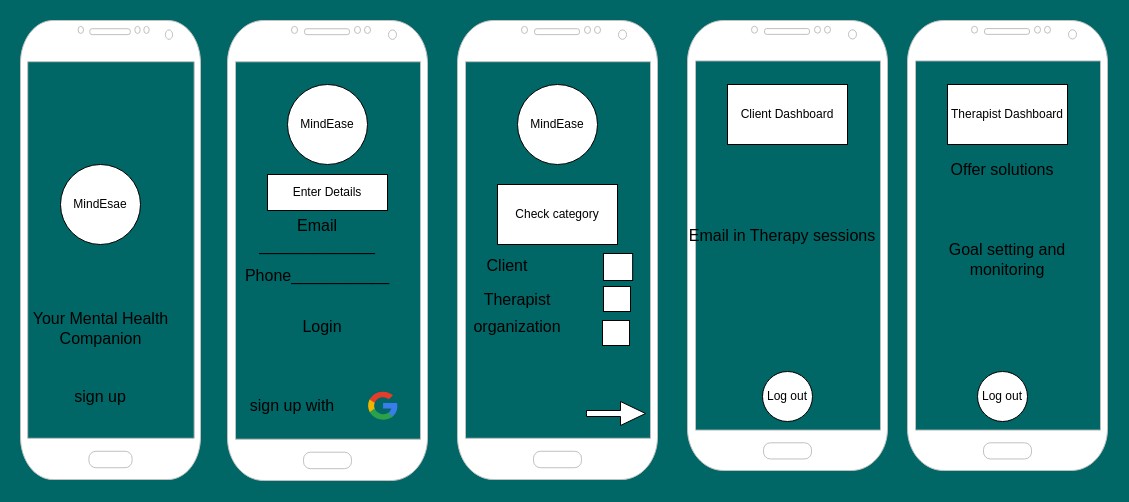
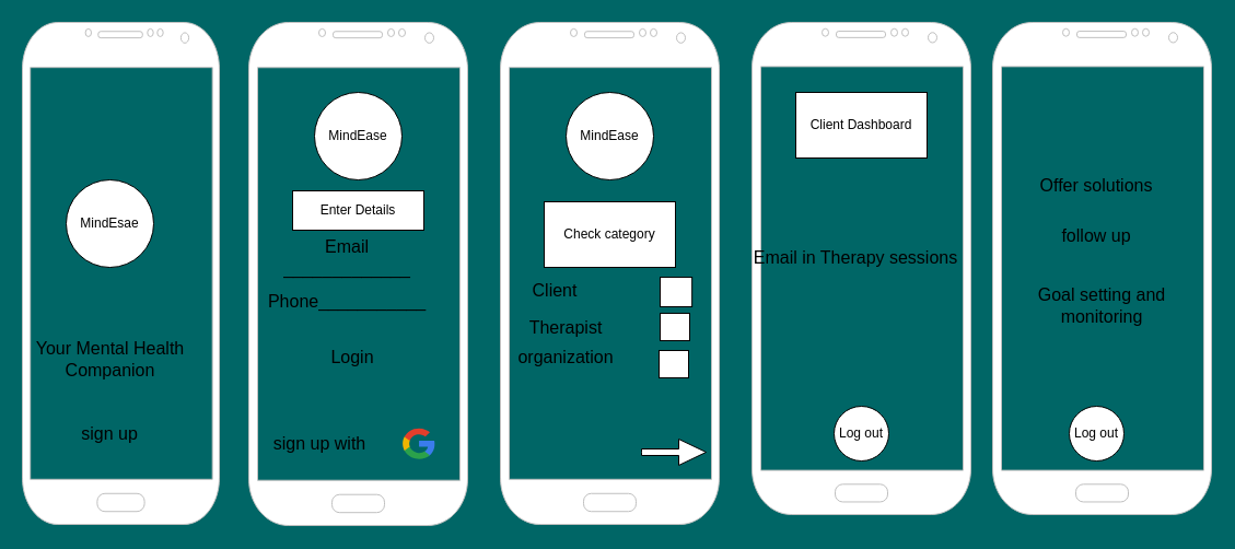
  <mxCell id="0" />
  <mxCell id="1" parent="0" />
  <mxCell id="2" value="" style="verticalLabelPosition=bottom;verticalAlign=top;html=1;shadow=0;dashed=0;strokeWidth=1;shape=mxgraph.android.phone2;strokeColor=#c0c0c0;" vertex="1" parent="1"><mxGeometry x="20" y="20" width="180" height="459" as="geometry" /></mxCell>
  <mxCell id="3" value="MindEsae" style="ellipse;whiteSpace=wrap;html=1;aspect=fixed;" vertex="1" parent="1"><mxGeometry x="60" y="164" width="80" height="80" as="geometry" /></mxCell>
  <mxCell id="4" value="" style="verticalLabelPosition=bottom;verticalAlign=top;html=1;shadow=0;dashed=0;strokeWidth=1;shape=mxgraph.android.phone2;strokeColor=#c0c0c0;" vertex="1" parent="1"><mxGeometry x="457" y="20" width="200" height="459" as="geometry" /></mxCell>
  <mxCell id="5" value="MindEase" style="ellipse;whiteSpace=wrap;html=1;aspect=fixed;" vertex="1" parent="1"><mxGeometry x="517" y="84" width="80" height="80" as="geometry" /></mxCell>
  <mxCell id="6" value="Your Mental Health Companion" style="text;html=1;align=center;verticalAlign=middle;whiteSpace=wrap;rounded=0;fontSize=16;" vertex="1" parent="1"><mxGeometry x="23.5" y="274" width="153" height="107" as="geometry" /></mxCell>
  <mxCell id="7" value="sign up" style="text;html=1;align=center;verticalAlign=middle;whiteSpace=wrap;rounded=0;fontSize=16;" vertex="1" parent="1"><mxGeometry x="70" y="381" width="60" height="30" as="geometry" /></mxCell>
  <mxCell id="8" value="Check category" style="rounded=0;whiteSpace=wrap;html=1;" vertex="1" parent="1"><mxGeometry x="497" y="184" width="120" height="60" as="geometry" /></mxCell>
  <mxCell id="9" value="" style="rounded=0;whiteSpace=wrap;html=1;" vertex="1" parent="1"><mxGeometry x="603" y="253" width="29.16" height="27" as="geometry" /></mxCell>
  <mxCell id="10" value="" style="rounded=0;whiteSpace=wrap;html=1;" vertex="1" parent="1"><mxGeometry x="603" y="286" width="27" height="25" as="geometry" /></mxCell>
  <mxCell id="11" value="Client" style="text;html=1;align=center;verticalAlign=middle;whiteSpace=wrap;rounded=0;fontSize=16;" vertex="1" parent="1"><mxGeometry x="477" y="252" width="60" height="26" as="geometry" /></mxCell>
  <mxCell id="12" value="Therapist" style="text;html=1;align=center;verticalAlign=middle;whiteSpace=wrap;rounded=0;fontSize=16;" vertex="1" parent="1"><mxGeometry x="467" y="283.5" width="100" height="30" as="geometry" /></mxCell>
  <mxCell id="13" value="" style="html=1;shadow=0;dashed=0;align=center;verticalAlign=middle;shape=mxgraph.arrows2.arrow;dy=0.75;dx=25;notch=0;" vertex="1" parent="1"><mxGeometry x="586" y="401" width="59" height="24" as="geometry" /></mxCell>
  <mxCell id="14" value="" style="verticalLabelPosition=bottom;verticalAlign=top;html=1;shadow=0;dashed=0;strokeWidth=1;shape=mxgraph.android.phone2;strokeColor=#c0c0c0;" vertex="1" parent="1"><mxGeometry x="227" y="20" width="200" height="460" as="geometry" /></mxCell>
  <mxCell id="15" value="MindEase" style="ellipse;whiteSpace=wrap;html=1;aspect=fixed;" vertex="1" parent="1"><mxGeometry x="287" y="84" width="80" height="80" as="geometry" /></mxCell>
  <mxCell id="16" value="Enter Details" style="rounded=0;whiteSpace=wrap;html=1;" vertex="1" parent="1"><mxGeometry x="267" y="174" width="120" height="36" as="geometry" /></mxCell>
  <mxCell id="17" value="Email&lt;div&gt;_____________&lt;/div&gt;" style="text;html=1;align=center;verticalAlign=middle;whiteSpace=wrap;rounded=0;fontSize=16;" vertex="1" parent="1"><mxGeometry x="287" y="220" width="60" height="30" as="geometry" /></mxCell>
  <mxCell id="18" value="Phone___________" style="text;html=1;align=center;verticalAlign=middle;whiteSpace=wrap;rounded=0;fontSize=16;" vertex="1" parent="1"><mxGeometry x="287" y="260" width="60" height="30" as="geometry" /></mxCell>
  <mxCell id="19" value="Login" style="text;html=1;align=center;verticalAlign=middle;whiteSpace=wrap;rounded=0;fontSize=16;" vertex="1" parent="1"><mxGeometry x="297" y="311" width="50" height="30" as="geometry" /></mxCell>
  <mxCell id="20" value="" style="group" connectable="0" vertex="1" parent="1"><mxGeometry x="247" y="390" width="150" height="30" as="geometry" /></mxCell>
  <mxCell id="21" value="sign up with" style="text;html=1;align=center;verticalAlign=middle;whiteSpace=wrap;rounded=0;fontSize=16;" vertex="1" parent="20"><mxGeometry width="90" height="30" as="geometry" /></mxCell>
  <mxCell id="22" value="" style="dashed=0;outlineConnect=0;html=1;align=center;labelPosition=center;verticalLabelPosition=bottom;verticalAlign=top;shape=mxgraph.weblogos.google" vertex="1" parent="20"><mxGeometry x="120" width="30" height="30" as="geometry" /></mxCell>
  <mxCell id="23" value="organization" style="text;html=1;align=center;verticalAlign=middle;whiteSpace=wrap;rounded=0;fontSize=16;" vertex="1" parent="1"><mxGeometry x="487" y="311" width="60" height="30" as="geometry" /></mxCell>
  <mxCell id="24" value="" style="rounded=0;whiteSpace=wrap;html=1;" vertex="1" parent="1"><mxGeometry x="602" y="320" width="27" height="25" as="geometry" /></mxCell>
  <mxCell id="25" value="" style="verticalLabelPosition=bottom;verticalAlign=top;html=1;shadow=0;dashed=0;strokeWidth=1;shape=mxgraph.android.phone2;strokeColor=#c0c0c0;" vertex="1" parent="1"><mxGeometry x="687" y="20" width="200" height="450" as="geometry" /></mxCell>
  <mxCell id="26" value="Client Dashboard" style="rounded=0;whiteSpace=wrap;html=1;" vertex="1" parent="1"><mxGeometry x="727" y="84" width="120" height="60" as="geometry" /></mxCell>
  <mxCell id="27" value="" style="verticalLabelPosition=bottom;verticalAlign=top;html=1;shadow=0;dashed=0;strokeWidth=1;shape=mxgraph.android.phone2;strokeColor=#c0c0c0;" vertex="1" parent="1"><mxGeometry x="907" y="20" width="200" height="450" as="geometry" /></mxCell>
  <mxCell id="28" value="Email in Therapy sessions" style="text;html=1;align=center;verticalAlign=middle;whiteSpace=wrap;rounded=0;fontSize=16;" vertex="1" parent="1"><mxGeometry x="687" y="220" width="190" height="30" as="geometry" /></mxCell>
  <mxCell id="29" value="Offer solutions" style="text;html=1;align=center;verticalAlign=middle;whiteSpace=wrap;rounded=0;fontSize=16;" vertex="1" parent="1"><mxGeometry x="947" y="154" width="110" height="30" as="geometry" /></mxCell>
- <mxCell id="31" value="Goal setting and monitoring" style="text;html=1;align=center;verticalAlign=middle;whiteSpace=wrap;rounded=0;fontSize=16;" vertex="1" parent="1"><mxGeometry x="917" y="244" width="180" height="30" as="geometry" /></mxCell>
- <mxCell id="32" value="Therapist Dashboard" style="rounded=0;whiteSpace=wrap;html=1;" vertex="1" parent="1"><mxGeometry x="947" y="84" width="120" height="60" as="geometry" /></mxCell>
+ <mxCell id="30" value="follow up" style="text;html=1;align=center;verticalAlign=middle;whiteSpace=wrap;rounded=0;fontSize=16;" vertex="1" parent="1"><mxGeometry x="952" y="200" width="100" height="30" as="geometry" /></mxCell>
+ <mxCell id="31" value="Goal setting and monitoring" style="text;html=1;align=center;verticalAlign=middle;whiteSpace=wrap;rounded=0;fontSize=16;" vertex="1" parent="1"><mxGeometry x="917" y="264" width="180" height="30" as="geometry" /></mxCell>
  <mxCell id="33" value="Log out" style="ellipse;whiteSpace=wrap;html=1;aspect=fixed;" vertex="1" parent="1"><mxGeometry x="762" y="371" width="50" height="50" as="geometry" /></mxCell>
  <mxCell id="34" value="Log out" style="ellipse;whiteSpace=wrap;html=1;aspect=fixed;" vertex="1" parent="1"><mxGeometry x="977" y="371" width="50" height="50" as="geometry" /></mxCell>
